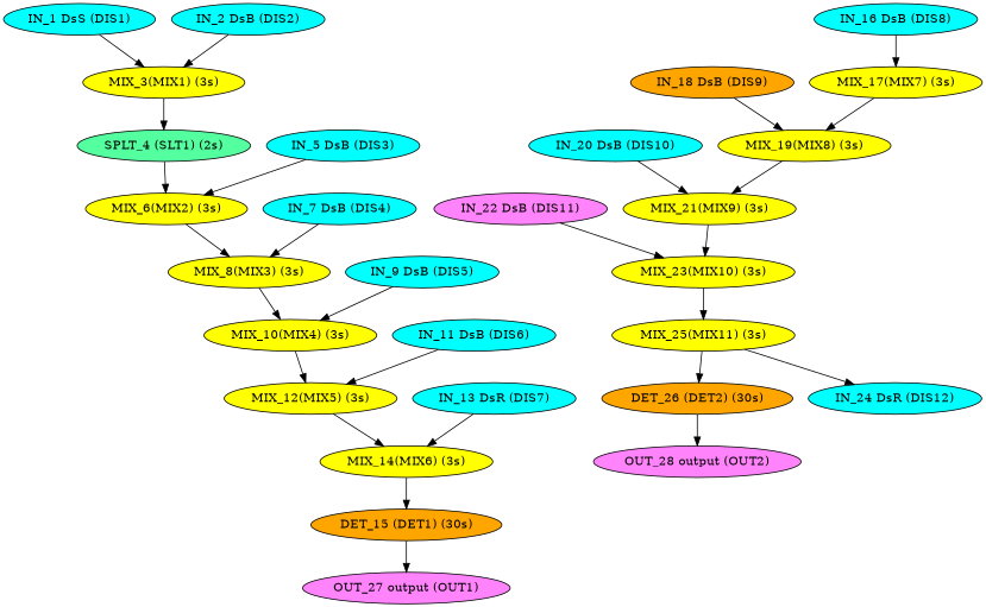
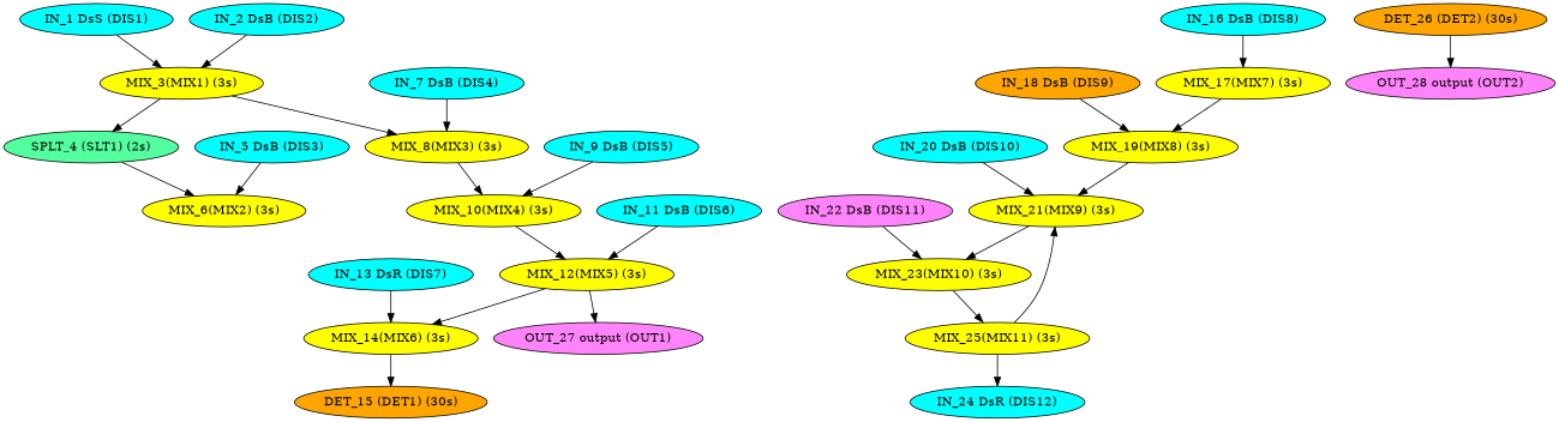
  digraph {
    node [fillcolor=yellow style=filled]
    n1 [fillcolor=cyan label="IN_1 DsS (DIS1)\n"]
    n2 [label="MIX_3(MIX1) (3s)\n"]
    n3 [fillcolor=seagreen1 label="SPLT_4 (SLT1) (2s)\n"]
    n4 [label="MIX_6(MIX2) (3s)\n"]
    n5 [fillcolor=cyan label="IN_2 DsB (DIS2)\n"]
    n6 [label="MIX_8(MIX3) (3s)\n"]
    n7 [label="MIX_17(MIX7) (3s)\n"]
    n8 [label="MIX_19(MIX8) (3s)\n"]
    n9 [label="MIX_10(MIX4) (3s)\n"]
    n10 [label="MIX_21(MIX9) (3s)\n"]
    n11 [fillcolor=cyan label="IN_5 DsB (DIS3)\n"]
    n12 [label="MIX_12(MIX5) (3s)\n"]
    n13 [fillcolor=cyan label="IN_7 DsB (DIS4)\n"]
    n14 [label="MIX_14(MIX6) (3s)\n"]
    n15 [fillcolor=cyan label="IN_9 DsB (DIS5)\n"]
    n16 [fillcolor=orange label="DET_15 (DET1) (30s)\n"]
    n17 [fillcolor=cyan label="IN_11 DsB (DIS6)\n"]
    n18 [fillcolor=orchid1 label="OUT_27 output (OUT1)\n"]
    n19 [fillcolor=cyan label="IN_13 DsR (DIS7)\n"]
    n20 [fillcolor=cyan label="IN_16 DsB (DIS8)\n"]
    n21 [label="MIX_23(MIX10) (3s)\n"]
    n22 [fillcolor=orange label="IN_18 DsB (DIS9)\n"]
    n23 [label="MIX_25(MIX11) (3s)\n"]
    n24 [fillcolor=cyan label="IN_20 DsB (DIS10)\n"]
    n25 [fillcolor=orange label="DET_26 (DET2) (30s)\n"]
    n26 [fillcolor=cyan label="IN_24 DsR (DIS12)\n"]
    n27 [fillcolor=orchid1 label="IN_22 DsB (DIS11)\n"]
    n28 [fillcolor=orchid1 label="OUT_28 output (OUT2)\n"]
    n1 -> n2
    n2 -> n3
    n3 -> n4
-   n4 -> n6
+   n2 -> n6
    n5 -> n2
    n6 -> n9
    n7 -> n8
    n8 -> n10
    n9 -> n12
    n10 -> n21
    n11 -> n4
    n12 -> n14
    n13 -> n6
    n14 -> n16
    n15 -> n9
-   n16 -> n18
+   n12 -> n18
    n17 -> n12
    n19 -> n14
    n20 -> n7
    n21 -> n23
    n22 -> n8
-   n23 -> n25
+   n23 -> n10
    n23 -> n26
    n24 -> n10
    n25 -> n28
    n27 -> n21
  }
